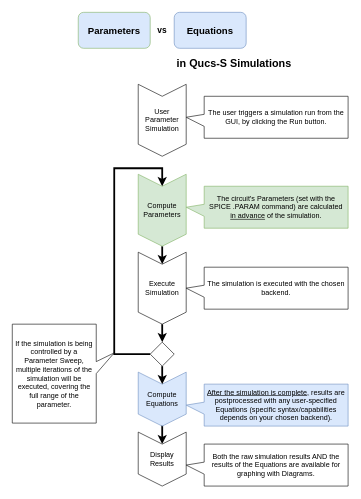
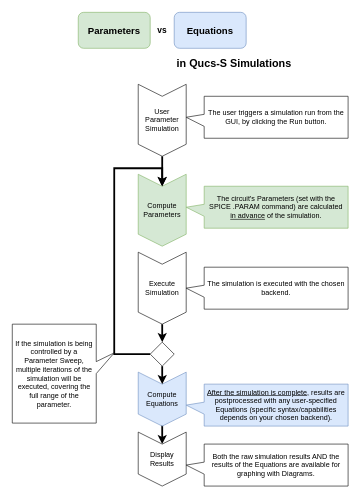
  <mxCell id="0" />
  <mxCell id="1" parent="0" />
  <mxCell id="2" value="The user triggers a simulation run from the GUI, by clicking the Run button." style="shape=callout;whiteSpace=wrap;html=1;perimeter=calloutPerimeter;direction=south;size=30;position=0.43;spacing=5;" vertex="1" parent="1"><mxGeometry x="310" y="160" width="270" height="70" as="geometry" /></mxCell>
- <mxCell id="3" style="edgeStyle=orthogonalEdgeStyle;rounded=0;orthogonalLoop=1;jettySize=auto;html=1;exitX=1;exitY=0.5;exitDx=0;exitDy=0;entryX=0;entryY=0.5;entryDx=0;entryDy=0;strokeWidth=3;" edge="1" parent="1" source="4" target="6"><mxGeometry relative="1" as="geometry"><mxPoint x="270" y="420" as="sourcePoint" /></mxGeometry></mxCell>
  <mxCell id="4" value="Compute Parameters" style="shape=step;perimeter=stepPerimeter;whiteSpace=wrap;html=1;fixedSize=1;direction=south;fillColor=#d5e8d4;strokeColor=#82b366;" vertex="1" parent="1"><mxGeometry x="230" y="290" width="80" height="120" as="geometry" /></mxCell>
  <mxCell id="5" style="edgeStyle=orthogonalEdgeStyle;rounded=0;orthogonalLoop=1;jettySize=auto;html=1;exitX=1;exitY=0.5;exitDx=0;exitDy=0;entryX=0.5;entryY=0;entryDx=0;entryDy=0;strokeWidth=3;" edge="1" parent="1" source="6" target="18"><mxGeometry relative="1" as="geometry"><mxPoint x="270" y="550" as="sourcePoint" /></mxGeometry></mxCell>
  <mxCell id="6" value="Execute Simulation" style="shape=step;perimeter=stepPerimeter;whiteSpace=wrap;html=1;fixedSize=1;direction=south;" vertex="1" parent="1"><mxGeometry x="230" y="420" width="80" height="120" as="geometry" /></mxCell>
  <mxCell id="7" style="edgeStyle=orthogonalEdgeStyle;rounded=0;orthogonalLoop=1;jettySize=auto;html=1;exitX=1;exitY=0.5;exitDx=0;exitDy=0;strokeWidth=3;" edge="1" parent="1" source="8" target="9"><mxGeometry relative="1" as="geometry" /></mxCell>
  <mxCell id="8" value="Compute Equations" style="shape=step;perimeter=stepPerimeter;whiteSpace=wrap;html=1;fixedSize=1;direction=south;fillColor=#dae8fc;strokeColor=#6c8ebf;" vertex="1" parent="1"><mxGeometry x="230" y="620" width="80" height="90" as="geometry" /></mxCell>
  <mxCell id="9" value="Display Results" style="shape=step;perimeter=stepPerimeter;whiteSpace=wrap;html=1;fixedSize=1;direction=south;" vertex="1" parent="1"><mxGeometry x="230" y="720" width="80" height="90" as="geometry" /></mxCell>
+ <mxCell id="10" style="edgeStyle=orthogonalEdgeStyle;rounded=0;orthogonalLoop=1;jettySize=auto;html=1;exitX=1;exitY=0.5;exitDx=0;exitDy=0;entryX=0;entryY=0.5;entryDx=0;entryDy=0;strokeWidth=3;" edge="1" parent="1" source="11" target="4"><mxGeometry relative="1" as="geometry" /></mxCell>
  <mxCell id="11" value="User Parameter Simulation" style="shape=step;perimeter=stepPerimeter;whiteSpace=wrap;html=1;fixedSize=1;direction=south;" vertex="1" parent="1"><mxGeometry x="230" y="140" width="80" height="120" as="geometry" /></mxCell>
  <mxCell id="12" value="The circuit's Parameters (set with the SPICE .PARAM command) are calculated &lt;u&gt;in advance&lt;/u&gt; of the simulation." style="shape=callout;whiteSpace=wrap;html=1;perimeter=calloutPerimeter;direction=south;size=30;position=0.43;spacing=5;fillColor=#d5e8d4;strokeColor=#82b366;" vertex="1" parent="1"><mxGeometry x="310" y="310" width="270" height="70" as="geometry" /></mxCell>
  <mxCell id="13" value="The simulation is executed with the chosen backend." style="shape=callout;whiteSpace=wrap;html=1;perimeter=calloutPerimeter;direction=south;size=30;position=0.43;spacing=5;" vertex="1" parent="1"><mxGeometry x="310" y="445" width="270" height="70" as="geometry" /></mxCell>
  <mxCell id="14" value="&lt;u&gt;After the simulation is complete,&lt;/u&gt; results are postprocessed with any user-specified Equations (specific syntax/capabilities depends on your chosen backend)." style="shape=callout;whiteSpace=wrap;html=1;perimeter=calloutPerimeter;direction=south;size=30;position=0.43;spacing=5;fillColor=#dae8fc;strokeColor=#6c8ebf;" vertex="1" parent="1"><mxGeometry x="310" y="640" width="270" height="70" as="geometry" /></mxCell>
  <mxCell id="15" value="Both the raw simulation results AND the results of the Equations are available for graphing with Diagrams." style="shape=callout;whiteSpace=wrap;html=1;perimeter=calloutPerimeter;direction=south;size=30;position=0.43;spacing=5;" vertex="1" parent="1"><mxGeometry x="310" y="740" width="270" height="70" as="geometry" /></mxCell>
  <mxCell id="16" style="edgeStyle=orthogonalEdgeStyle;rounded=0;orthogonalLoop=1;jettySize=auto;html=1;exitX=0.5;exitY=1;exitDx=0;exitDy=0;entryX=0;entryY=0.5;entryDx=0;entryDy=0;strokeWidth=3;" edge="1" parent="1" source="18" target="8"><mxGeometry relative="1" as="geometry"><mxPoint x="270" y="630" as="sourcePoint" /></mxGeometry></mxCell>
  <mxCell id="17" style="edgeStyle=orthogonalEdgeStyle;rounded=0;orthogonalLoop=1;jettySize=auto;html=1;exitX=0;exitY=0.5;exitDx=0;exitDy=0;entryX=0;entryY=0.5;entryDx=0;entryDy=0;strokeWidth=3;" edge="1" parent="1" source="18" target="4"><mxGeometry relative="1" as="geometry"><Array as="points"><mxPoint x="190" y="590" /><mxPoint x="190" y="280" /><mxPoint x="270" y="280" /></Array></mxGeometry></mxCell>
  <mxCell id="18" value="" style="rhombus;whiteSpace=wrap;html=1;" vertex="1" parent="1"><mxGeometry x="250" y="570" width="40" height="40" as="geometry" /></mxCell>
  <mxCell id="19" value="If the simulation is being controlled by a Parameter Sweep, multiple iterations of the simulation will be executed, covering the full range of the parameter." style="shape=callout;whiteSpace=wrap;html=1;perimeter=calloutPerimeter;direction=north;spacing=5;position2=0.71;" vertex="1" parent="1"><mxGeometry x="20" y="540" width="170" height="165" as="geometry" /></mxCell>
- <mxCell id="20" value="Parameters" style="rounded=1;whiteSpace=wrap;html=1;fillColor=#dae8fc;strokeColor=#82b366;fontStyle=1;fontSize=16;" vertex="1" parent="1"><mxGeometry x="130" y="20" width="120" height="60" as="geometry" /></mxCell>
+ <mxCell id="20" value="Parameters" style="rounded=1;whiteSpace=wrap;html=1;fillColor=#d5e8d4;strokeColor=#82b366;fontStyle=1;fontSize=16;" vertex="1" parent="1"><mxGeometry x="130" y="20" width="120" height="60" as="geometry" /></mxCell>
  <mxCell id="21" value="Equations" style="rounded=1;whiteSpace=wrap;html=1;fillColor=#dae8fc;strokeColor=#6c8ebf;fontStyle=1;fontSize=16;" vertex="1" parent="1"><mxGeometry x="290" y="20" width="120" height="60" as="geometry" /></mxCell>
  <mxCell id="22" value="&lt;b&gt;&lt;font style=&quot;font-size: 14px;&quot;&gt;vs&lt;/font&gt;&lt;/b&gt;" style="text;strokeColor=none;align=center;fillColor=none;html=1;verticalAlign=middle;whiteSpace=wrap;rounded=0;" vertex="1" parent="1"><mxGeometry x="240" y="35" width="60" height="30" as="geometry" /></mxCell>
  <mxCell id="23" value="in Qucs-S Simulations" style="text;strokeColor=none;align=center;fillColor=none;html=1;verticalAlign=middle;whiteSpace=wrap;rounded=0;fontSize=18;fontStyle=1" vertex="1" parent="1"><mxGeometry x="280" y="90" width="220" height="30" as="geometry" /></mxCell>
